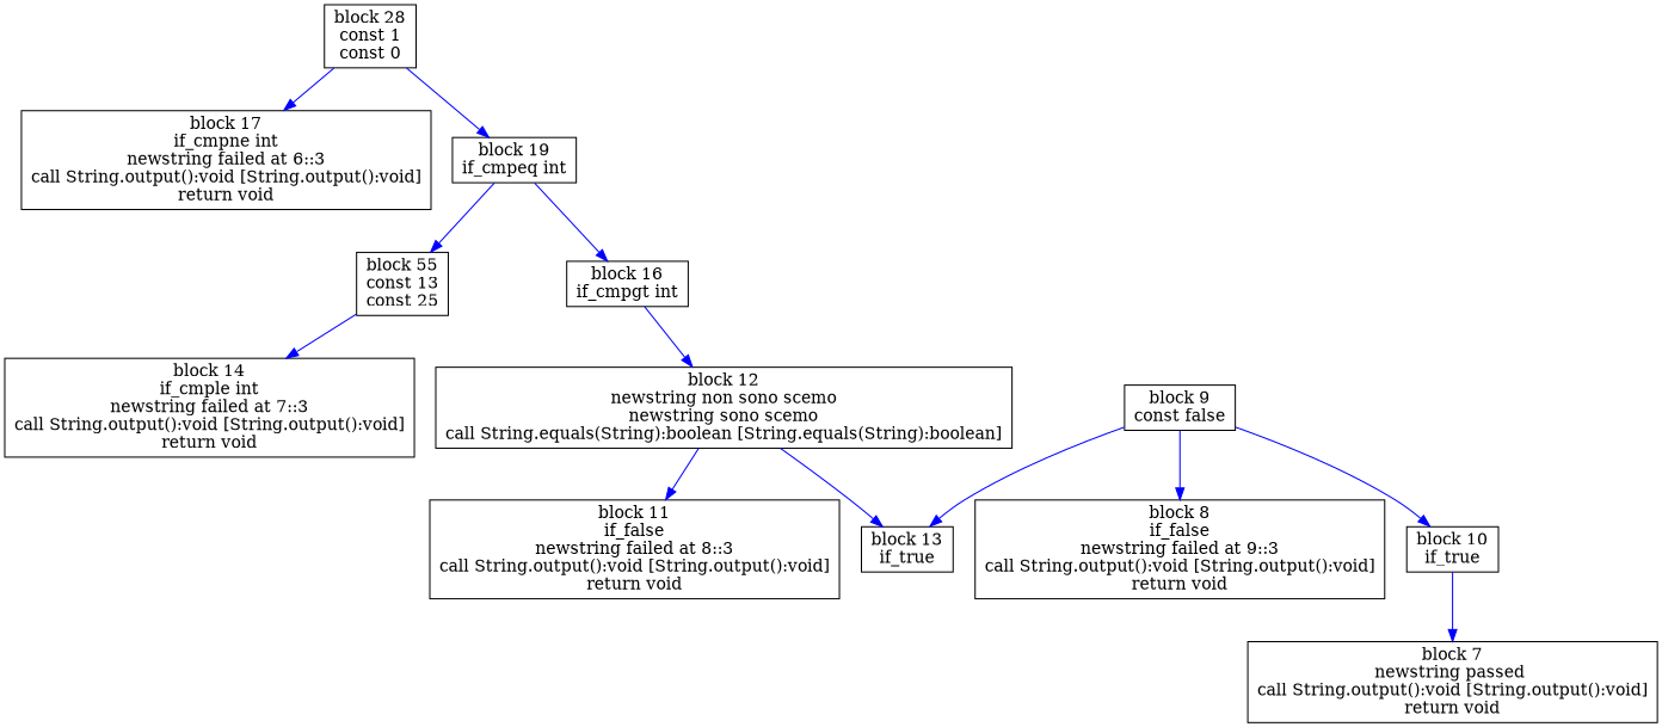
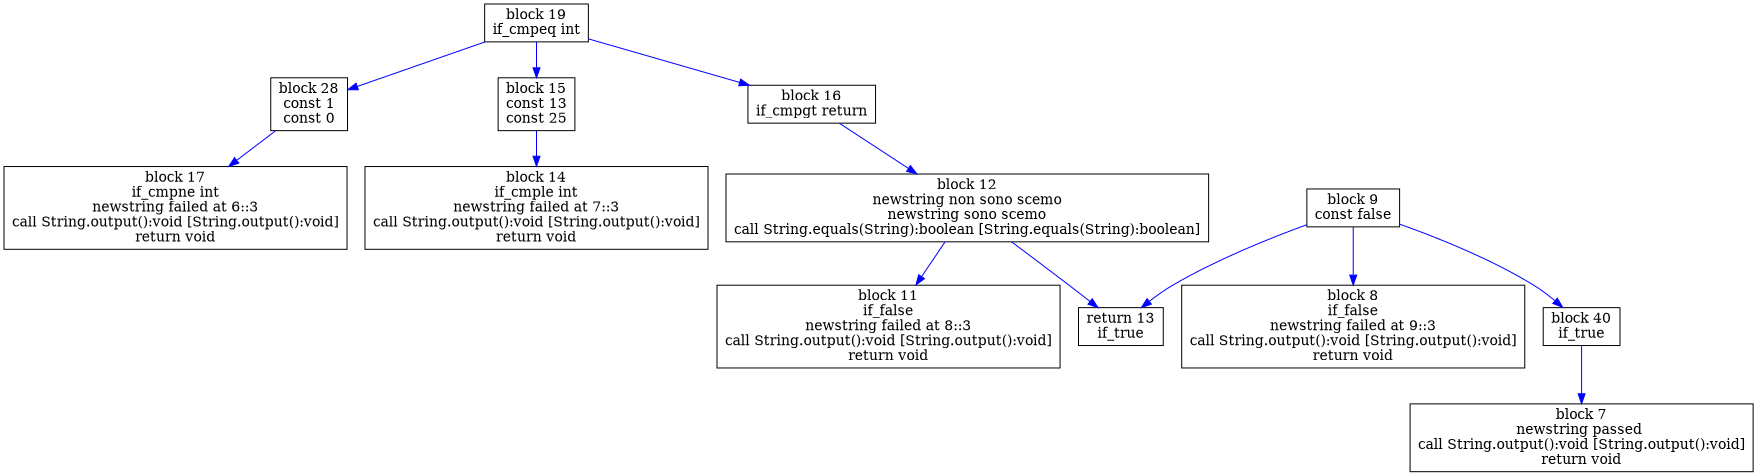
  digraph {
    node [shape=box]
    edge [color=blue fontsize=8]
    n1 [label="block 28\nconst 1\nconst 0"]
    n2 [label="block 17\nif_cmpne int\nnewstring failed at 6::3\ncall String.output():void [String.output():void]\nreturn void"]
    n3 [label="block 19\nif_cmpeq int"]
-   n4 [label="block 55\nconst 13\nconst 25"]
-   n5 [label="block 16\nif_cmpgt int"]
+   n4 [label="block 15\nconst 13\nconst 25"]
+   n5 [label="block 16\nif_cmpgt return"]
    n6 [label="block 14\nif_cmple int\nnewstring failed at 7::3\ncall String.output():void [String.output():void]\nreturn void"]
    n7 [label="block 12\nnewstring non sono scemo\nnewstring sono scemo\ncall String.equals(String):boolean [String.equals(String):boolean]"]
    n8 [label="block 11\nif_false\nnewstring failed at 8::3\ncall String.output():void [String.output():void]\nreturn void"]
-   n9 [label="block 13\nif_true"]
+   n9 [label="return 13\nif_true"]
    n10 [label="block 9\nconst false"]
    n11 [label="block 8\nif_false\nnewstring failed at 9::3\ncall String.output():void [String.output():void]\nreturn void"]
-   n12 [label="block 10\nif_true"]
+   n12 [label="block 40\nif_true"]
    n13 [label="block 7\nnewstring passed \ncall String.output():void [String.output():void]\nreturn void"]
    n1 -> n2
-   n1 -> n3
+   n3 -> n1
    n3 -> n4
    n3 -> n5
    n4 -> n6
    n5 -> n7
    n7 -> n8
    n7 -> n9
    n10 -> n9
    n10 -> n11
    n10 -> n12
    n12 -> n13
  }
